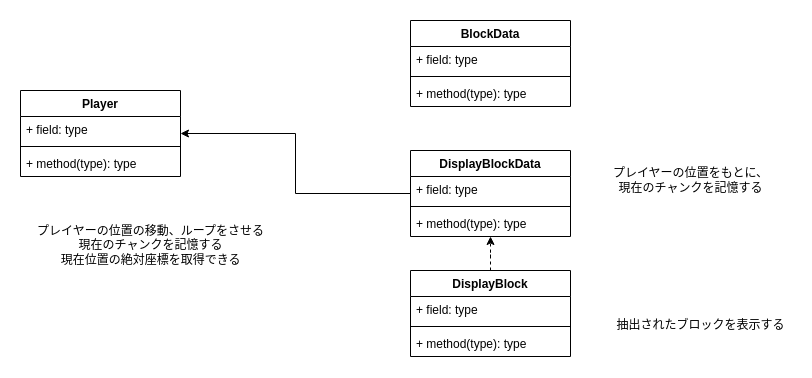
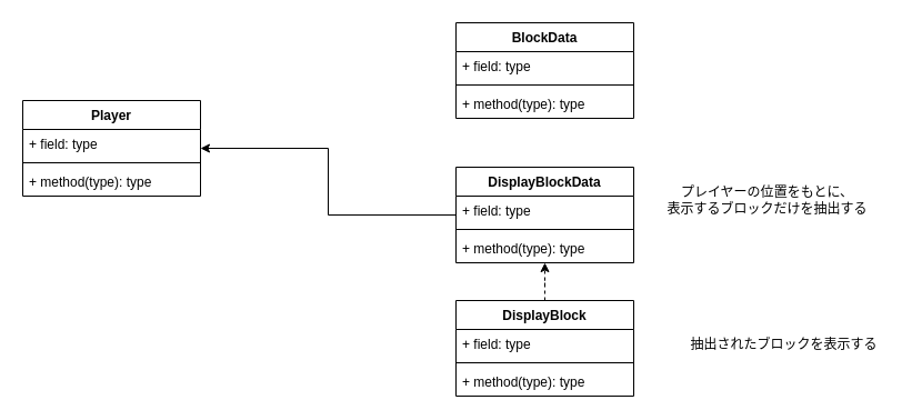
  <mxCell id="0" />
  <mxCell id="1" parent="0" />
  <mxCell id="2" value="BlockData" style="swimlane;fontStyle=1;align=center;verticalAlign=top;childLayout=stackLayout;horizontal=1;startSize=26;horizontalStack=0;resizeParent=1;resizeParentMax=0;resizeLast=0;collapsible=1;marginBottom=0;" vertex="1" parent="1"><mxGeometry x="410" y="20" width="160" height="86" as="geometry" /></mxCell>
  <mxCell id="3" value="+ field: type" style="text;strokeColor=none;fillColor=none;align=left;verticalAlign=top;spacingLeft=4;spacingRight=4;overflow=hidden;rotatable=0;points=[[0,0.5],[1,0.5]];portConstraint=eastwest;" vertex="1" parent="2"><mxGeometry y="26" width="160" height="26" as="geometry" /></mxCell>
  <mxCell id="4" value="" style="line;strokeWidth=1;fillColor=none;align=left;verticalAlign=middle;spacingTop=-1;spacingLeft=3;spacingRight=3;rotatable=0;labelPosition=right;points=[];portConstraint=eastwest;" vertex="1" parent="2"><mxGeometry y="52" width="160" height="8" as="geometry" /></mxCell>
  <mxCell id="5" value="+ method(type): type" style="text;strokeColor=none;fillColor=none;align=left;verticalAlign=top;spacingLeft=4;spacingRight=4;overflow=hidden;rotatable=0;points=[[0,0.5],[1,0.5]];portConstraint=eastwest;" vertex="1" parent="2"><mxGeometry y="60" width="160" height="26" as="geometry" /></mxCell>
  <mxCell id="6" style="edgeStyle=orthogonalEdgeStyle;rounded=0;orthogonalLoop=1;jettySize=auto;html=1;" edge="1" parent="1" source="7" target="18"><mxGeometry relative="1" as="geometry" /></mxCell>
  <mxCell id="7" value="DisplayBlockData" style="swimlane;fontStyle=1;align=center;verticalAlign=top;childLayout=stackLayout;horizontal=1;startSize=26;horizontalStack=0;resizeParent=1;resizeParentMax=0;resizeLast=0;collapsible=1;marginBottom=0;" vertex="1" parent="1"><mxGeometry x="410" y="150" width="160" height="86" as="geometry" /></mxCell>
  <mxCell id="8" value="+ field: type" style="text;strokeColor=none;fillColor=none;align=left;verticalAlign=top;spacingLeft=4;spacingRight=4;overflow=hidden;rotatable=0;points=[[0,0.5],[1,0.5]];portConstraint=eastwest;" vertex="1" parent="7"><mxGeometry y="26" width="160" height="26" as="geometry" /></mxCell>
  <mxCell id="9" value="" style="line;strokeWidth=1;fillColor=none;align=left;verticalAlign=middle;spacingTop=-1;spacingLeft=3;spacingRight=3;rotatable=0;labelPosition=right;points=[];portConstraint=eastwest;" vertex="1" parent="7"><mxGeometry y="52" width="160" height="8" as="geometry" /></mxCell>
  <mxCell id="10" value="+ method(type): type" style="text;strokeColor=none;fillColor=none;align=left;verticalAlign=top;spacingLeft=4;spacingRight=4;overflow=hidden;rotatable=0;points=[[0,0.5],[1,0.5]];portConstraint=eastwest;" vertex="1" parent="7"><mxGeometry y="60" width="160" height="26" as="geometry" /></mxCell>
- <mxCell id="11" value="プレイヤーの位置をもとに、&lt;br&gt;現在のチャンクを記憶する" style="text;html=1;align=center;verticalAlign=middle;resizable=0;points=[];autosize=1;strokeColor=none;" vertex="1" parent="1"><mxGeometry x="590" y="165" width="200" height="30" as="geometry" /></mxCell>
+ <mxCell id="11" value="プレイヤーの位置をもとに、&lt;br&gt;表示するブロックだけを抽出する" style="text;html=1;align=center;verticalAlign=middle;resizable=0;points=[];autosize=1;strokeColor=none;" vertex="1" parent="1"><mxGeometry x="590" y="165" width="200" height="30" as="geometry" /></mxCell>
  <mxCell id="12" style="edgeStyle=orthogonalEdgeStyle;rounded=0;orthogonalLoop=1;jettySize=auto;html=1;dashed=1;" edge="1" parent="1" source="13" target="7"><mxGeometry relative="1" as="geometry" /></mxCell>
  <mxCell id="13" value="DisplayBlock" style="swimlane;fontStyle=1;align=center;verticalAlign=top;childLayout=stackLayout;horizontal=1;startSize=26;horizontalStack=0;resizeParent=1;resizeParentMax=0;resizeLast=0;collapsible=1;marginBottom=0;" vertex="1" parent="1"><mxGeometry x="410" y="270" width="160" height="86" as="geometry" /></mxCell>
  <mxCell id="14" value="+ field: type" style="text;strokeColor=none;fillColor=none;align=left;verticalAlign=top;spacingLeft=4;spacingRight=4;overflow=hidden;rotatable=0;points=[[0,0.5],[1,0.5]];portConstraint=eastwest;" vertex="1" parent="13"><mxGeometry y="26" width="160" height="26" as="geometry" /></mxCell>
  <mxCell id="15" value="" style="line;strokeWidth=1;fillColor=none;align=left;verticalAlign=middle;spacingTop=-1;spacingLeft=3;spacingRight=3;rotatable=0;labelPosition=right;points=[];portConstraint=eastwest;" vertex="1" parent="13"><mxGeometry y="52" width="160" height="8" as="geometry" /></mxCell>
  <mxCell id="16" value="+ method(type): type" style="text;strokeColor=none;fillColor=none;align=left;verticalAlign=top;spacingLeft=4;spacingRight=4;overflow=hidden;rotatable=0;points=[[0,0.5],[1,0.5]];portConstraint=eastwest;" vertex="1" parent="13"><mxGeometry y="60" width="160" height="26" as="geometry" /></mxCell>
- <mxCell id="17" value="抽出されたブロックを表示する" style="text;html=1;align=center;verticalAlign=middle;resizable=0;points=[];autosize=1;strokeColor=none;" vertex="1" parent="1"><mxGeometry x="610" y="315" width="180" height="20" as="geometry" /></mxCell>
+ <mxCell id="17" value="抽出されたブロックを表示する" style="text;html=1;align=center;verticalAlign=middle;resizable=0;points=[];autosize=1;strokeColor=none;" vertex="1" parent="1"><mxGeometry x="615" y="300" width="180" height="20" as="geometry" /></mxCell>
  <mxCell id="18" value="Player" style="swimlane;fontStyle=1;align=center;verticalAlign=top;childLayout=stackLayout;horizontal=1;startSize=26;horizontalStack=0;resizeParent=1;resizeParentMax=0;resizeLast=0;collapsible=1;marginBottom=0;" vertex="1" parent="1"><mxGeometry x="20" y="90" width="160" height="86" as="geometry" /></mxCell>
  <mxCell id="19" value="+ field: type" style="text;strokeColor=none;fillColor=none;align=left;verticalAlign=top;spacingLeft=4;spacingRight=4;overflow=hidden;rotatable=0;points=[[0,0.5],[1,0.5]];portConstraint=eastwest;" vertex="1" parent="18"><mxGeometry y="26" width="160" height="26" as="geometry" /></mxCell>
  <mxCell id="20" value="" style="line;strokeWidth=1;fillColor=none;align=left;verticalAlign=middle;spacingTop=-1;spacingLeft=3;spacingRight=3;rotatable=0;labelPosition=right;points=[];portConstraint=eastwest;" vertex="1" parent="18"><mxGeometry y="52" width="160" height="8" as="geometry" /></mxCell>
  <mxCell id="21" value="+ method(type): type" style="text;strokeColor=none;fillColor=none;align=left;verticalAlign=top;spacingLeft=4;spacingRight=4;overflow=hidden;rotatable=0;points=[[0,0.5],[1,0.5]];portConstraint=eastwest;" vertex="1" parent="18"><mxGeometry y="60" width="160" height="26" as="geometry" /></mxCell>
- <mxCell id="22" value="プレイヤーの位置の移動、ループをさせる&lt;br&gt;現在のチャンクを記憶する&lt;br&gt;現在位置の絶対座標を取得できる" style="text;html=1;align=center;verticalAlign=middle;resizable=0;points=[];autosize=1;strokeColor=none;" vertex="1" parent="1"><mxGeometry x="30" y="220" width="240" height="50" as="geometry" /></mxCell>
